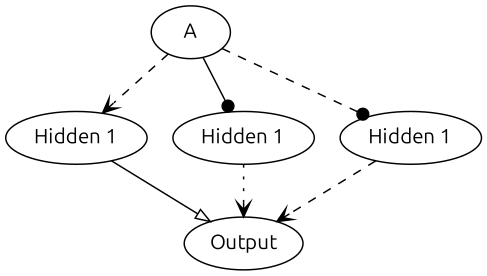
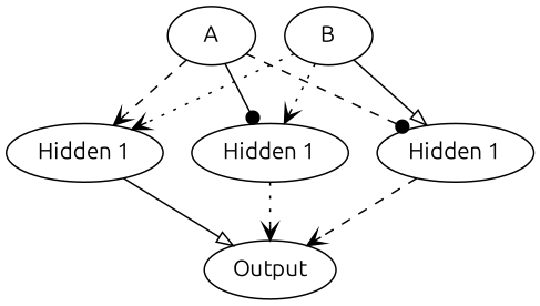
  digraph {
    rankdir=TB
    fontname=Ubuntu
    node [fontname=Ubuntu]
    edge [style=dashed arrowhead=vee fontname=Ubuntu]
    n1 [label=A]
    n2 [label="Hidden 1"]
    n3 [label="Hidden 1"]
    n4 [label="Hidden 1"]
+   n5 [label=B]
    n6 [label=Output]
    n1 -> n2
    n1 -> n3 [style=solid arrowhead=dot]
    n1 -> n4 [arrowhead=dot]
    n2 -> n6 [style=solid arrowhead=onormal]
    n3 -> n6 [style=dotted]
    n4 -> n6
+   n5 -> n2 [style=dotted]
+   n5 -> n3 [style=dotted]
+   n5 -> n4 [style=solid arrowhead=onormal]
  }
